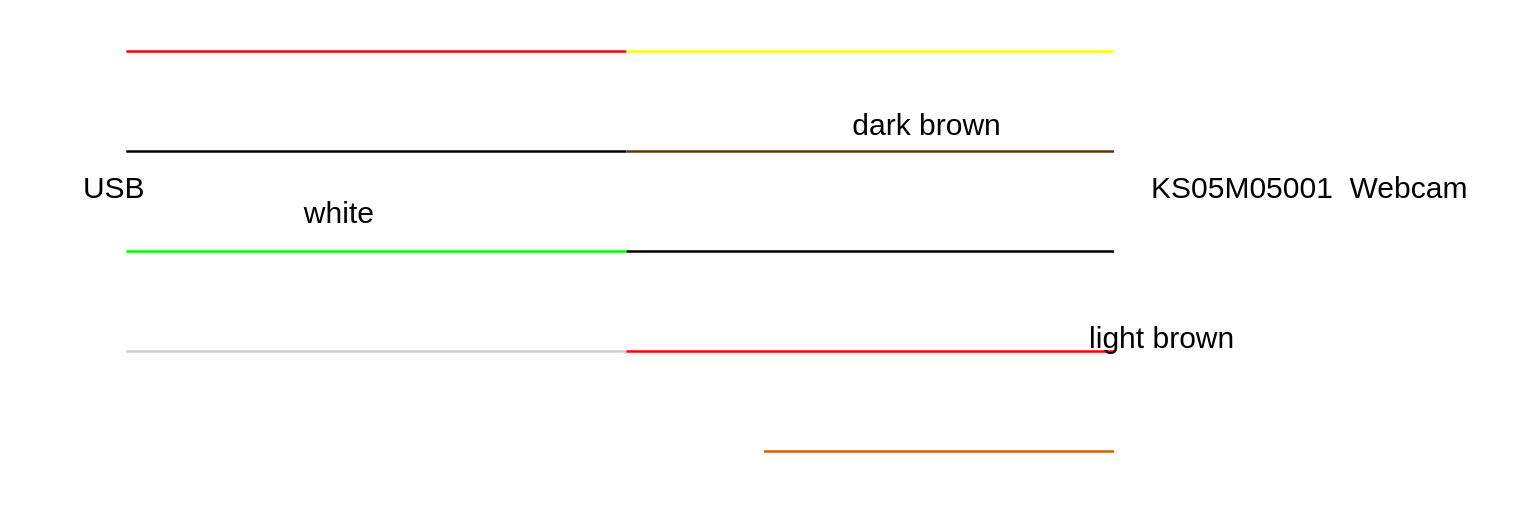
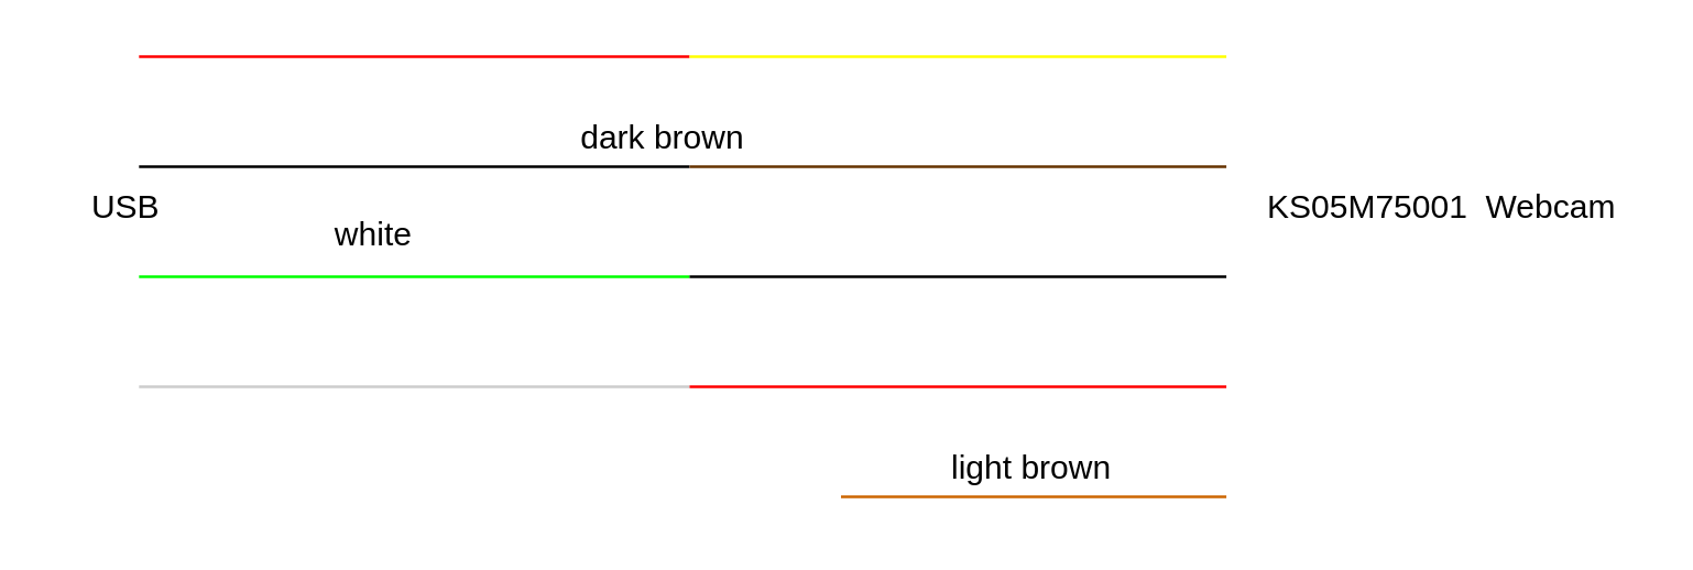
  <mxCell id="0" />
  <mxCell id="1" parent="0" />
  <mxCell id="2" value="USB" style="text;html=1;align=center;verticalAlign=middle;resizable=0;points=[];autosize=1;strokeColor=none;fillColor=none;" parent="1" vertex="1"><mxGeometry x="20" y="60" width="50" height="30" as="geometry" /></mxCell>
  <mxCell id="3" value="" style="endArrow=none;html=1;rounded=0;strokeColor=#FF0000;shadow=0;" parent="1" edge="1"><mxGeometry width="50" height="50" relative="1" as="geometry"><mxPoint x="50" y="20" as="sourcePoint" /><mxPoint x="250" y="20" as="targetPoint" /></mxGeometry></mxCell>
  <mxCell id="4" value="" style="endArrow=none;html=1;rounded=0;shadow=0;" parent="1" edge="1"><mxGeometry width="50" height="50" relative="1" as="geometry"><mxPoint x="50" y="60" as="sourcePoint" /><mxPoint x="250" y="60" as="targetPoint" /></mxGeometry></mxCell>
  <mxCell id="5" value="" style="endArrow=none;html=1;rounded=0;strokeColor=#00FF00;shadow=0;" parent="1" edge="1"><mxGeometry width="50" height="50" relative="1" as="geometry"><mxPoint x="50" y="100" as="sourcePoint" /><mxPoint x="250" y="100" as="targetPoint" /></mxGeometry></mxCell>
  <mxCell id="6" value="" style="endArrow=none;html=1;rounded=0;strokeColor=#CCCCCC;shadow=0;sketch=0;" parent="1" edge="1"><mxGeometry width="50" height="50" relative="1" as="geometry"><mxPoint x="50" y="140" as="sourcePoint" /><mxPoint x="250" y="140" as="targetPoint" /></mxGeometry></mxCell>
  <mxCell id="7" value="" style="endArrow=none;html=1;rounded=0;strokeColor=#FFFF00;shadow=0;" parent="1" edge="1"><mxGeometry width="50" height="50" relative="1" as="geometry"><mxPoint x="250" y="20" as="sourcePoint" /><mxPoint x="445" y="20" as="targetPoint" /></mxGeometry></mxCell>
  <mxCell id="8" value="" style="endArrow=none;html=1;rounded=0;strokeColor=#663300;shadow=0;" parent="1" edge="1"><mxGeometry width="50" height="50" relative="1" as="geometry"><mxPoint x="250" y="60" as="sourcePoint" /><mxPoint x="445" y="60" as="targetPoint" /></mxGeometry></mxCell>
  <mxCell id="9" value="" style="endArrow=none;html=1;rounded=0;strokeColor=#000000;shadow=0;" parent="1" edge="1"><mxGeometry width="50" height="50" relative="1" as="geometry"><mxPoint x="250" y="100" as="sourcePoint" /><mxPoint x="445" y="100" as="targetPoint" /></mxGeometry></mxCell>
  <mxCell id="10" value="" style="endArrow=none;html=1;rounded=0;strokeColor=#FF0000;shadow=0;" parent="1" edge="1"><mxGeometry width="50" height="50" relative="1" as="geometry"><mxPoint x="250" y="140" as="sourcePoint" /><mxPoint x="445" y="140" as="targetPoint" /></mxGeometry></mxCell>
  <mxCell id="11" value="" style="endArrow=none;html=1;rounded=0;strokeColor=#CC6600;shadow=0;" parent="1" edge="1"><mxGeometry width="50" height="50" relative="1" as="geometry"><mxPoint x="305" y="180" as="sourcePoint" /><mxPoint x="445" y="180" as="targetPoint" /></mxGeometry></mxCell>
- <mxCell id="12" value="KS05M05001&amp;nbsp; Webcam" style="text;html=1;align=center;verticalAlign=middle;resizable=0;points=[];autosize=1;strokeColor=none;fillColor=none;" parent="1" vertex="1"><mxGeometry x="453" y="65" width="140" height="20" as="geometry" /></mxCell>
+ <mxCell id="12" value="KS05M75001&amp;nbsp; Webcam" style="text;html=1;align=center;verticalAlign=middle;resizable=0;points=[];autosize=1;strokeColor=none;fillColor=none;" parent="1" vertex="1"><mxGeometry x="453" y="65" width="140" height="20" as="geometry" /></mxCell>
  <mxCell id="13" value="white" style="text;html=1;align=center;verticalAlign=middle;resizable=0;points=[];autosize=1;strokeColor=none;fillColor=none;shadow=0;" parent="1" vertex="1"><mxGeometry x="110" y="70" width="50" height="30" as="geometry" /></mxCell>
- <mxCell id="14" value="dark brown" style="text;html=1;align=center;verticalAlign=middle;resizable=0;points=[];autosize=1;strokeColor=none;fillColor=none;shadow=0;" parent="1" vertex="1"><mxGeometry x="330" y="35" width="80" height="30" as="geometry" /></mxCell>
- <mxCell id="15" value="light brown" style="text;html=1;align=center;verticalAlign=middle;resizable=0;points=[];autosize=1;strokeColor=none;fillColor=none;shadow=0;" parent="1" vertex="1"><mxGeometry x="424" y="120" width="80" height="30" as="geometry" /></mxCell>
+ <mxCell id="14" value="dark brown" style="text;html=1;align=center;verticalAlign=middle;resizable=0;points=[];autosize=1;strokeColor=none;fillColor=none;shadow=0;" parent="1" vertex="1"><mxGeometry x="200" y="35" width="80" height="30" as="geometry" /></mxCell>
+ <mxCell id="15" value="light brown" style="text;html=1;align=center;verticalAlign=middle;resizable=0;points=[];autosize=1;strokeColor=none;fillColor=none;shadow=0;" parent="1" vertex="1"><mxGeometry x="334" y="155" width="80" height="30" as="geometry" /></mxCell>
